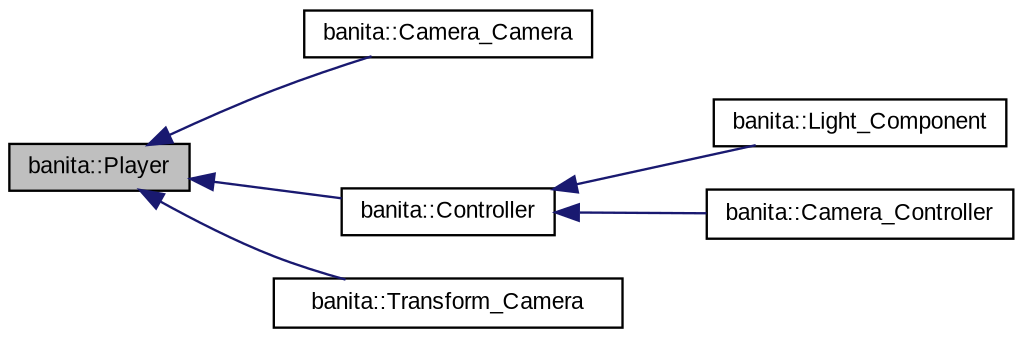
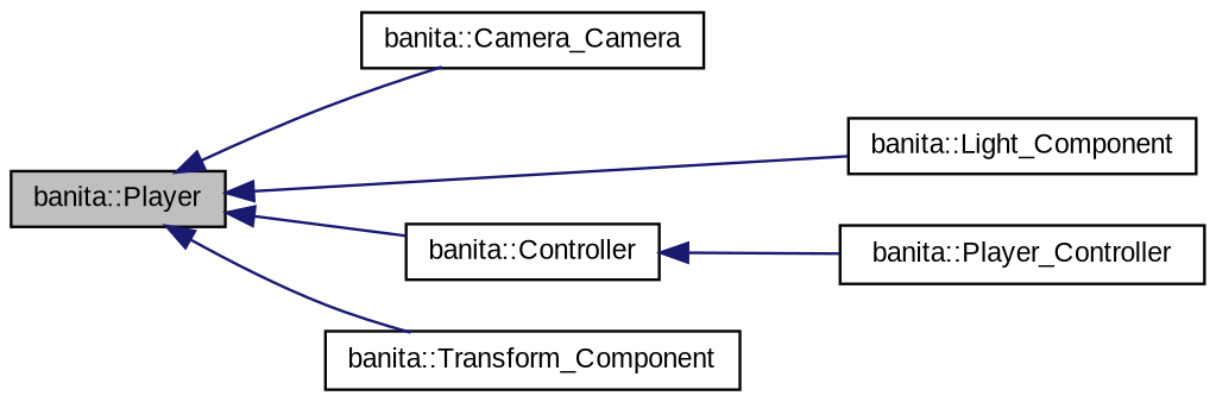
  digraph {
    fontname="Liberation Sans"
    rankdir=LR
    node [color=black fillcolor=white fontname="Liberation Sans" fontsize=10 shape=record style=filled]
    edge [color=midnightblue dir=back fontname="Liberation Sans" fontsize=10 labelfontname=Helvetica labelfontsize=10 style=solid]
    n1 [fillcolor=grey75 fontcolor=black height=0.2 label="banita::Player" width=0.4]
    n2 [height=0.2 label="banita::Camera_Camera" width=0.4]
    n3 [height=0.2 label="banita::Controller" width=0.4]
    n4 [height=0.2 label="banita::Light_Component" width=0.4]
-   n5 [height=0.2 label="banita::Transform_Camera" width=0.4]
-   n6 [height=0.2 label="banita::Camera_Controller" width=0.4]
+   n5 [height=0.2 label="banita::Transform_Component" width=0.4]
+   n6 [height=0.2 label="banita::Player_Controller" width=0.4]
    n1 -> n2
    n1 -> n3
-   n3 -> n4
+   n1 -> n4
    n1 -> n5
    n3 -> n6
  }
